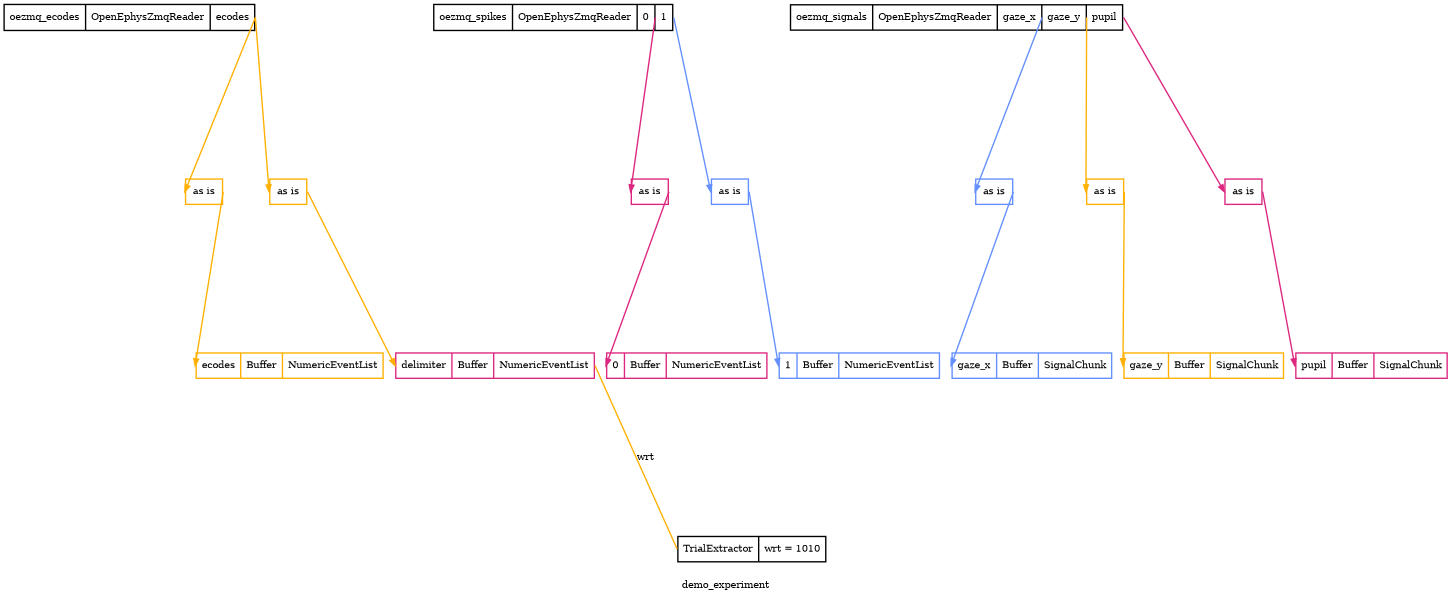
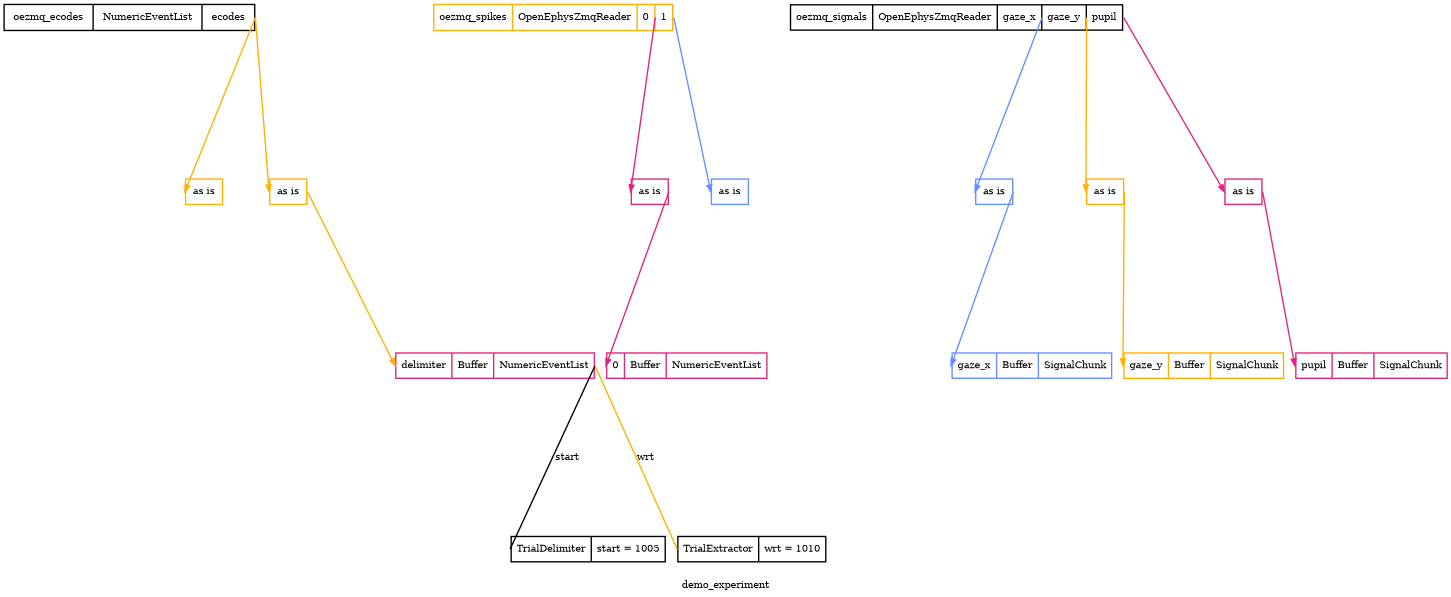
  digraph {
    label=demo_experiment
    rankdir=TB
    ranksep=3.0
    splines=false
    node [penwidth=2.0 shape=record]
    edge [color="#FFB000" headport=w penwidth=2.0 tailport=e]
-   n1 [label="oezmq_ecodes|OpenEphysZmqReader|<ecodes>ecodes"]
+   n1 [label="oezmq_ecodes|NumericEventList|<ecodes>ecodes"]
    n2 [color="#FFB000" label="as is"]
    n3 [color="#FFB000" label="as is"]
-   n4 [color="#FFB000" label="ecodes|Buffer|NumericEventList"]
    n5 [color="#DC267F" label="delimiter|Buffer|NumericEventList"]
-   n6 [label="oezmq_spikes|OpenEphysZmqReader|<0>0|<1>1"]
+   n6 [label="oezmq_spikes|OpenEphysZmqReader|<0>0|<1>1" color="#FFB000"]
    n7 [color="#DC267F" label="as is"]
    n8 [color="#648FFF" label="as is"]
    n9 [color="#DC267F" label="0|Buffer|NumericEventList"]
-   n10 [color="#648FFF" label="1|Buffer|NumericEventList"]
    n11 [label="oezmq_signals|OpenEphysZmqReader|<gaze_x>gaze_x|<gaze_y>gaze_y|<pupil>pupil"]
    n12 [color="#648FFF" label="as is"]
    n13 [color="#FFB000" label="as is"]
    n14 [color="#DC267F" label="as is"]
    n15 [color="#648FFF" label="gaze_x|Buffer|SignalChunk"]
    n16 [color="#FFB000" label="gaze_y|Buffer|SignalChunk"]
    n17 [color="#DC267F" label="pupil|Buffer|SignalChunk"]
+   n18 [label="TrialDelimiter|start = 1005"]
    n19 [label="TrialExtractor|wrt = 1010"]
    n1 -> n2 [tailport="ecodes:e"]
    n1 -> n3 [tailport="ecodes:e"]
-   n2 -> n4
    n3 -> n5
+   n5 -> n18 [arrowhead=none arrowtail=none label=start color=""]
    n5 -> n19 [arrowhead=none arrowtail=none label=wrt]
    n6 -> n7 [color="#DC267F" tailport="0:e"]
    n6 -> n8 [color="#648FFF" tailport="1:e"]
    n7 -> n9 [color="#DC267F"]
-   n8 -> n10 [color="#648FFF"]
    n11 -> n12 [color="#648FFF" tailport="gaze_x:e"]
    n11 -> n13 [tailport="gaze_y:e"]
    n11 -> n14 [color="#DC267F" tailport="pupil:e"]
    n12 -> n15 [color="#648FFF"]
    n13 -> n16
    n14 -> n17 [color="#DC267F"]
  }
